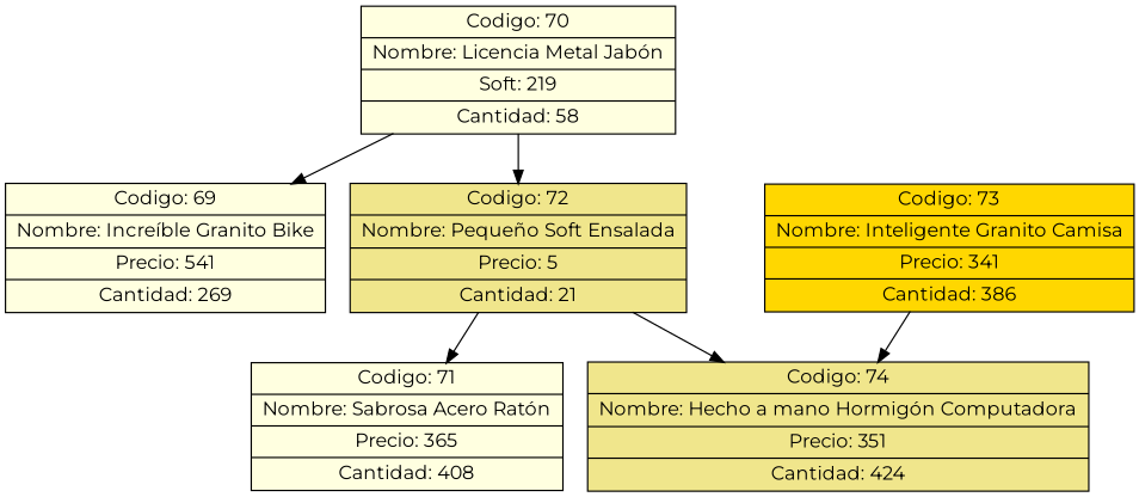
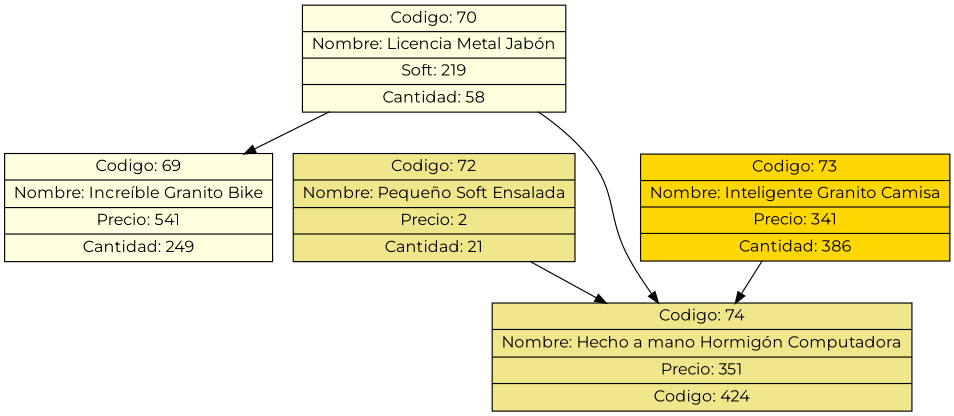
  digraph {
    fontname=Montserrat
    node [fillcolor=lightyellow fontname=Montserrat shape=record style=filled]
    edge [fontname=Montserrat]
    n1 [label="{ Codigo: 70 | Nombre: Licencia Metal Jabón | Soft: 219 | Cantidad: 58}"]
-   n2 [label="{ Codigo: 69 | Nombre: Increíble Granito Bike | Precio: 541 | Cantidad: 269}"]
-   n3 [fillcolor=khaki label="{ Codigo: 72 | Nombre: Pequeño Soft Ensalada | Precio: 5 | Cantidad: 21}"]
-   n4 [label="{ Codigo: 71 | Nombre: Sabrosa Acero Ratón | Precio: 365 | Cantidad: 408}"]
-   n5 [fillcolor=khaki label="{ Codigo: 74 | Nombre: Hecho a mano Hormigón Computadora | Precio: 351 | Cantidad: 424}"]
+   n2 [label="{ Codigo: 69 | Nombre: Increíble Granito Bike | Precio: 541 | Cantidad: 249}"]
+   n3 [fillcolor=khaki label="{ Codigo: 72 | Nombre: Pequeño Soft Ensalada | Precio: 2 | Cantidad: 21}"]
+   n5 [fillcolor=khaki label="{ Codigo: 74 | Nombre: Hecho a mano Hormigón Computadora | Precio: 351 | Codigo: 424}"]
    n6 [fillcolor=gold label="{ Codigo: 73 | Nombre: Inteligente Granito Camisa | Precio: 341 | Cantidad: 386}"]
    n1 -> n2
-   n1 -> n3
-   n3 -> n4
+   n1 -> n5
    n3 -> n5
    n6 -> n5
  }
